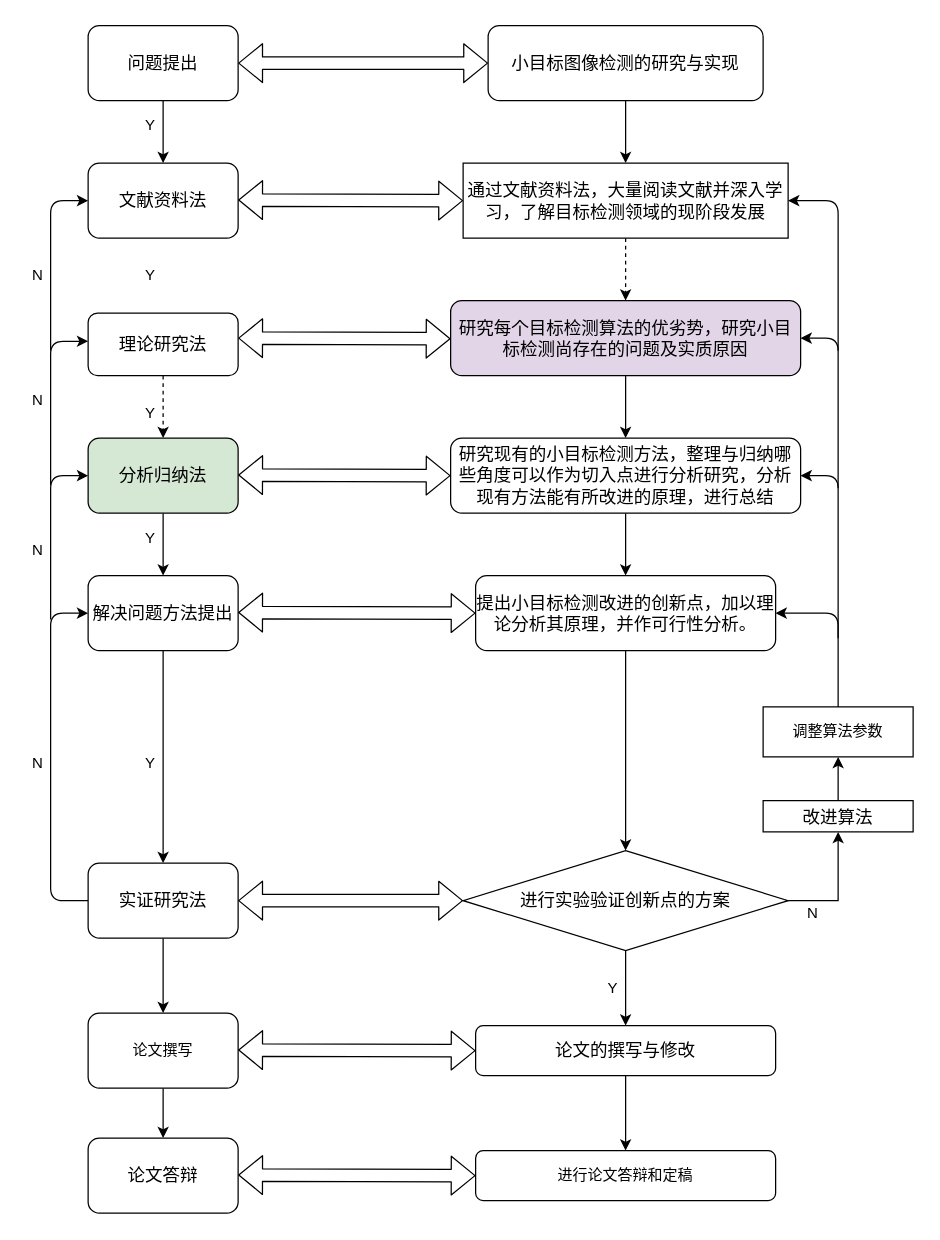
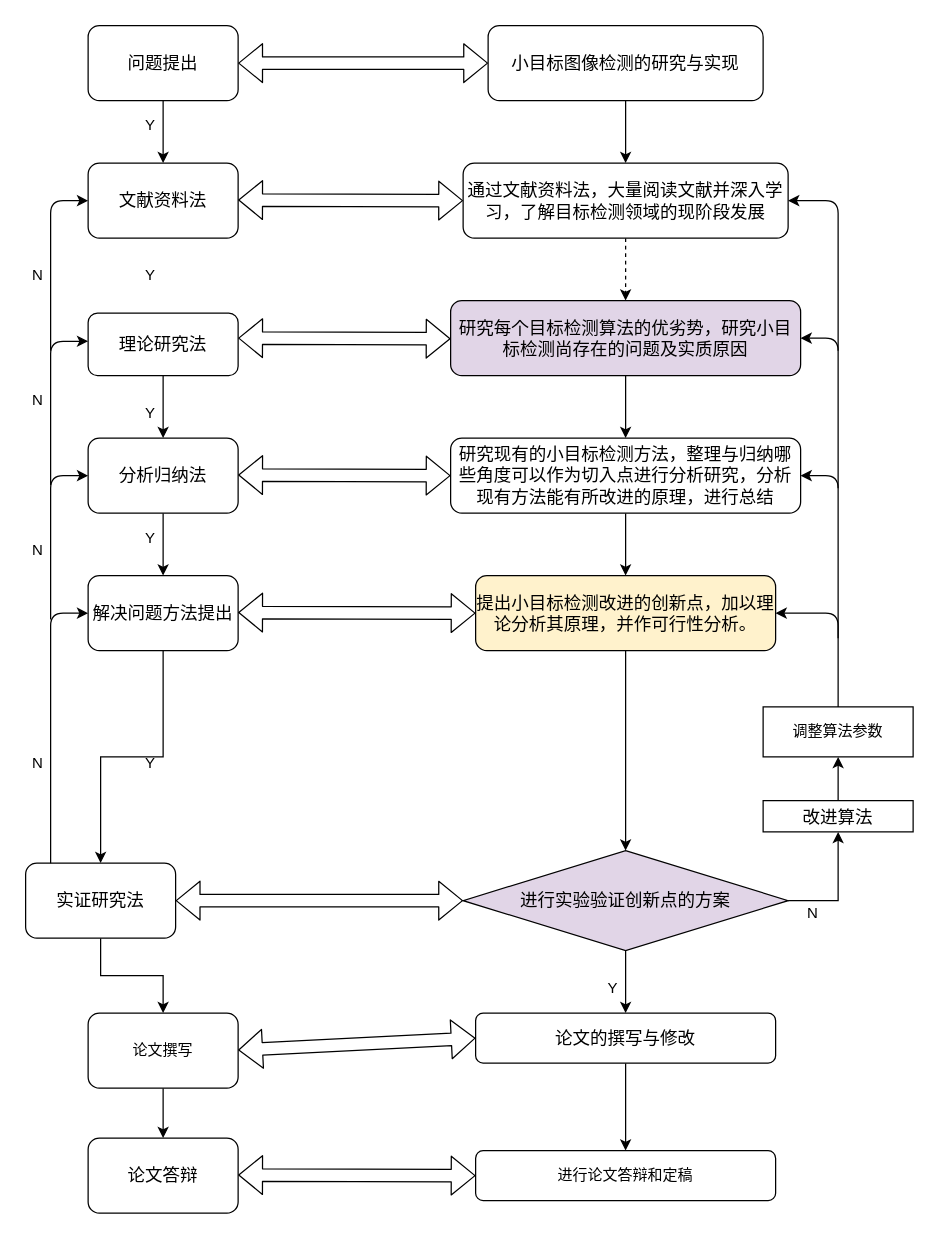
  <mxCell id="0" />
  <mxCell id="1" parent="0" />
  <mxCell id="2" value="" style="edgeStyle=orthogonalEdgeStyle;rounded=0;orthogonalLoop=1;jettySize=auto;html=1;" edge="1" parent="1" source="3"><mxGeometry relative="1" as="geometry"><mxPoint x="130" y="130" as="targetPoint" /><Array as="points"><mxPoint x="130" y="110" /><mxPoint x="130" y="110" /></Array></mxGeometry></mxCell>
  <mxCell id="3" value="&lt;font style=&quot;font-size: 14px&quot;&gt;问题提出&lt;/font&gt;" style="rounded=1;whiteSpace=wrap;html=1;" vertex="1" parent="1"><mxGeometry x="70" y="20" width="120" height="60" as="geometry" /></mxCell>
  <mxCell id="4" value="&lt;font style=&quot;font-size: 14px&quot;&gt;文献资料法&lt;/font&gt;" style="whiteSpace=wrap;html=1;rounded=1;" vertex="1" parent="1"><mxGeometry x="70" y="130" width="120" height="60" as="geometry" /></mxCell>
- <mxCell id="5" value="" style="edgeStyle=orthogonalEdgeStyle;rounded=0;orthogonalLoop=1;jettySize=auto;html=1;dashed=1;" edge="1" parent="1" source="6" target="10"><mxGeometry relative="1" as="geometry" /></mxCell>
+ <mxCell id="5" value="" style="edgeStyle=orthogonalEdgeStyle;rounded=0;orthogonalLoop=1;jettySize=auto;html=1;" edge="1" parent="1" source="6" target="10"><mxGeometry relative="1" as="geometry" /></mxCell>
  <mxCell id="6" value="&lt;font style=&quot;font-size: 14px&quot;&gt;理论研究法&lt;/font&gt;" style="whiteSpace=wrap;html=1;rounded=1;" vertex="1" parent="1"><mxGeometry x="70" y="250" width="120" height="50" as="geometry" /></mxCell>
  <mxCell id="7" value="Y" style="text;html=1;strokeColor=none;fillColor=none;align=center;verticalAlign=middle;whiteSpace=wrap;rounded=0;" vertex="1" parent="1"><mxGeometry x="110" y="90" width="20" height="20" as="geometry" /></mxCell>
  <mxCell id="8" value="Y" style="text;html=1;strokeColor=none;fillColor=none;align=center;verticalAlign=middle;whiteSpace=wrap;rounded=0;" vertex="1" parent="1"><mxGeometry x="110" y="210" width="20" height="20" as="geometry" /></mxCell>
  <mxCell id="9" value="" style="edgeStyle=orthogonalEdgeStyle;rounded=0;orthogonalLoop=1;jettySize=auto;html=1;" edge="1" parent="1" source="10" target="34"><mxGeometry relative="1" as="geometry" /></mxCell>
- <mxCell id="10" value="&lt;font style=&quot;font-size: 14px&quot;&gt;分析归纳法&lt;/font&gt;" style="whiteSpace=wrap;html=1;rounded=1;fillColor=#d5e8d4;" vertex="1" parent="1"><mxGeometry x="70" y="350" width="120" height="60" as="geometry" /></mxCell>
+ <mxCell id="10" value="&lt;font style=&quot;font-size: 14px&quot;&gt;分析归纳法&lt;/font&gt;" style="whiteSpace=wrap;html=1;rounded=1;" vertex="1" parent="1"><mxGeometry x="70" y="350" width="120" height="60" as="geometry" /></mxCell>
  <mxCell id="11" value="Y" style="text;html=1;strokeColor=none;fillColor=none;align=center;verticalAlign=middle;whiteSpace=wrap;rounded=0;" vertex="1" parent="1"><mxGeometry x="110" y="320" width="20" height="20" as="geometry" /></mxCell>
  <mxCell id="12" value="" style="endArrow=classic;html=1;exitX=0;exitY=0.5;exitDx=0;exitDy=0;entryX=0;entryY=0.5;entryDx=0;entryDy=0;" edge="1" parent="1" source="29" target="34"><mxGeometry width="50" height="50" relative="1" as="geometry"><mxPoint x="60" y="490" as="sourcePoint" /><mxPoint x="50" y="350" as="targetPoint" /><Array as="points"><mxPoint x="40" y="720" /><mxPoint x="40" y="490" /></Array></mxGeometry></mxCell>
  <mxCell id="13" value="" style="endArrow=classic;html=1;entryX=0;entryY=0.5;entryDx=0;entryDy=0;" edge="1" parent="1" target="4"><mxGeometry width="50" height="50" relative="1" as="geometry"><mxPoint x="40" y="280" as="sourcePoint" /><mxPoint x="360" y="230" as="targetPoint" /><Array as="points"><mxPoint x="40" y="160" /></Array></mxGeometry></mxCell>
  <mxCell id="14" value="N" style="text;html=1;strokeColor=none;fillColor=none;align=center;verticalAlign=middle;whiteSpace=wrap;rounded=0;" vertex="1" parent="1"><mxGeometry x="20" y="310" width="20" height="20" as="geometry" /></mxCell>
  <mxCell id="15" value="N" style="text;html=1;strokeColor=none;fillColor=none;align=center;verticalAlign=middle;whiteSpace=wrap;rounded=0;" vertex="1" parent="1"><mxGeometry x="20" y="210" width="20" height="20" as="geometry" /></mxCell>
  <mxCell id="16" value="" style="shape=flexArrow;endArrow=classic;startArrow=classic;html=1;exitX=1;exitY=0.5;exitDx=0;exitDy=0;" edge="1" parent="1" source="3"><mxGeometry width="50" height="50" relative="1" as="geometry"><mxPoint x="260" y="80" as="sourcePoint" /><mxPoint x="390" y="50" as="targetPoint" /></mxGeometry></mxCell>
  <mxCell id="17" value="" style="edgeStyle=orthogonalEdgeStyle;rounded=0;orthogonalLoop=1;jettySize=auto;html=1;" edge="1" parent="1" source="18" target="20"><mxGeometry relative="1" as="geometry" /></mxCell>
  <mxCell id="18" value="&lt;p class=&quot;MsoNormal&quot;&gt;&lt;span style=&quot;font-size: 10.5pt&quot;&gt;小目标图像检测的研究与实现&lt;/span&gt;&lt;/p&gt;" style="rounded=1;whiteSpace=wrap;html=1;" vertex="1" parent="1"><mxGeometry x="390" y="20" width="220" height="60" as="geometry" /></mxCell>
  <mxCell id="19" value="" style="edgeStyle=orthogonalEdgeStyle;rounded=0;orthogonalLoop=1;jettySize=auto;html=1;dashed=1;" edge="1" parent="1" source="20" target="23"><mxGeometry relative="1" as="geometry" /></mxCell>
- <mxCell id="20" value="&lt;font style=&quot;font-size: 14px&quot;&gt;通过文献资料法，大量阅读文献并深入学习，了解目标检测领域的现阶段发展&lt;/font&gt;" style="whiteSpace=wrap;html=1;rounded=0;" vertex="1" parent="1"><mxGeometry x="370" y="130" width="260" height="60" as="geometry" /></mxCell>
+ <mxCell id="20" value="&lt;font style=&quot;font-size: 14px&quot;&gt;通过文献资料法，大量阅读文献并深入学习，了解目标检测领域的现阶段发展&lt;/font&gt;" style="whiteSpace=wrap;html=1;rounded=1;" vertex="1" parent="1"><mxGeometry x="370" y="130" width="260" height="60" as="geometry" /></mxCell>
  <mxCell id="21" value="" style="shape=flexArrow;endArrow=classic;startArrow=classic;html=1;exitX=1;exitY=0.5;exitDx=0;exitDy=0;entryX=0;entryY=0.5;entryDx=0;entryDy=0;" edge="1" parent="1" target="20"><mxGeometry width="50" height="50" relative="1" as="geometry"><mxPoint x="190" y="159.5" as="sourcePoint" /><mxPoint x="360" y="160" as="targetPoint" /></mxGeometry></mxCell>
  <mxCell id="22" value="" style="edgeStyle=orthogonalEdgeStyle;rounded=0;orthogonalLoop=1;jettySize=auto;html=1;" edge="1" parent="1" source="23" target="26"><mxGeometry relative="1" as="geometry" /></mxCell>
  <mxCell id="23" value="&lt;font style=&quot;font-size: 14px&quot;&gt;研究每个目标检测算法的优劣势，研究小目标检测尚存在的问题及实质原因&lt;/font&gt;" style="whiteSpace=wrap;html=1;rounded=1;fillColor=#e1d5e7;" vertex="1" parent="1"><mxGeometry x="360" y="240" width="280" height="60" as="geometry" /></mxCell>
  <mxCell id="24" value="" style="shape=flexArrow;endArrow=classic;startArrow=classic;html=1;exitX=1;exitY=0.5;exitDx=0;exitDy=0;" edge="1" parent="1"><mxGeometry width="50" height="50" relative="1" as="geometry"><mxPoint x="190" y="270" as="sourcePoint" /><mxPoint x="360" y="270.5" as="targetPoint" /></mxGeometry></mxCell>
  <mxCell id="25" value="" style="edgeStyle=orthogonalEdgeStyle;rounded=0;orthogonalLoop=1;jettySize=auto;html=1;" edge="1" parent="1" source="26" target="38"><mxGeometry relative="1" as="geometry" /></mxCell>
  <mxCell id="26" value="&lt;font style=&quot;font-size: 14px&quot;&gt;研究现有的小目标检测方法，整理与归纳哪些角度可以作为切入点进行分析研究，分析现有方法能有所改进的原理，进行总结&lt;/font&gt;" style="whiteSpace=wrap;html=1;rounded=1;" vertex="1" parent="1"><mxGeometry x="360" y="350" width="280" height="60" as="geometry" /></mxCell>
  <mxCell id="27" value="" style="shape=flexArrow;endArrow=classic;startArrow=classic;html=1;exitX=1;exitY=0.5;exitDx=0;exitDy=0;" edge="1" parent="1"><mxGeometry width="50" height="50" relative="1" as="geometry"><mxPoint x="190" y="379.5" as="sourcePoint" /><mxPoint x="360" y="380" as="targetPoint" /></mxGeometry></mxCell>
  <mxCell id="28" value="" style="edgeStyle=orthogonalEdgeStyle;rounded=0;orthogonalLoop=1;jettySize=auto;html=1;" edge="1" parent="1" source="29" target="31"><mxGeometry relative="1" as="geometry" /></mxCell>
- <mxCell id="29" value="&lt;font style=&quot;font-size: 14px&quot;&gt;实证研究法&lt;/font&gt;" style="whiteSpace=wrap;html=1;rounded=1;" vertex="1" parent="1"><mxGeometry x="70" y="690" width="120" height="60" as="geometry" /></mxCell>
+ <mxCell id="29" value="&lt;font style=&quot;font-size: 14px&quot;&gt;实证研究法&lt;/font&gt;" style="whiteSpace=wrap;html=1;rounded=1;" vertex="1" parent="1"><mxGeometry x="20" y="690" width="120" height="60" as="geometry" /></mxCell>
  <mxCell id="30" value="" style="edgeStyle=orthogonalEdgeStyle;rounded=0;orthogonalLoop=1;jettySize=auto;html=1;" edge="1" parent="1" source="31" target="32"><mxGeometry relative="1" as="geometry" /></mxCell>
  <mxCell id="31" value="论文撰写" style="whiteSpace=wrap;html=1;rounded=1;" vertex="1" parent="1"><mxGeometry x="70" y="810" width="120" height="60" as="geometry" /></mxCell>
  <mxCell id="32" value="&lt;font style=&quot;font-size: 14px&quot;&gt;论文答辩&lt;/font&gt;" style="whiteSpace=wrap;html=1;rounded=1;" vertex="1" parent="1"><mxGeometry x="70" y="910" width="120" height="60" as="geometry" /></mxCell>
  <mxCell id="33" value="" style="edgeStyle=orthogonalEdgeStyle;rounded=0;orthogonalLoop=1;jettySize=auto;html=1;" edge="1" parent="1" source="34" target="29"><mxGeometry relative="1" as="geometry" /></mxCell>
  <mxCell id="34" value="&lt;font style=&quot;font-size: 14px&quot;&gt;解决问题方法提出&lt;/font&gt;" style="whiteSpace=wrap;html=1;rounded=1;" vertex="1" parent="1"><mxGeometry x="70" y="460" width="120" height="60" as="geometry" /></mxCell>
  <mxCell id="35" value="Y" style="text;html=1;strokeColor=none;fillColor=none;align=center;verticalAlign=middle;whiteSpace=wrap;rounded=0;" vertex="1" parent="1"><mxGeometry x="110" y="420" width="20" height="20" as="geometry" /></mxCell>
  <mxCell id="36" value="" style="shape=flexArrow;endArrow=classic;startArrow=classic;html=1;exitX=1;exitY=0.5;exitDx=0;exitDy=0;entryX=0;entryY=0.5;entryDx=0;entryDy=0;" edge="1" parent="1" target="38"><mxGeometry width="50" height="50" relative="1" as="geometry"><mxPoint x="190" y="489.5" as="sourcePoint" /><mxPoint x="360" y="490" as="targetPoint" /></mxGeometry></mxCell>
  <mxCell id="37" value="" style="edgeStyle=orthogonalEdgeStyle;rounded=0;orthogonalLoop=1;jettySize=auto;html=1;" edge="1" parent="1" source="38" target="46"><mxGeometry relative="1" as="geometry" /></mxCell>
- <mxCell id="38" value="&lt;font style=&quot;font-size: 14px&quot;&gt;提出小目标检测改进的创新点，加以理论分析其原理，并作可行性分析。&lt;/font&gt;" style="whiteSpace=wrap;html=1;rounded=1;" vertex="1" parent="1"><mxGeometry x="380" y="460" width="240" height="60" as="geometry" /></mxCell>
+ <mxCell id="38" value="&lt;font style=&quot;font-size: 14px&quot;&gt;提出小目标检测改进的创新点，加以理论分析其原理，并作可行性分析。&lt;/font&gt;" style="whiteSpace=wrap;html=1;rounded=1;fillColor=#fff2cc;" vertex="1" parent="1"><mxGeometry x="380" y="460" width="240" height="60" as="geometry" /></mxCell>
  <mxCell id="39" value="Y" style="text;html=1;strokeColor=none;fillColor=none;align=center;verticalAlign=middle;whiteSpace=wrap;rounded=0;" vertex="1" parent="1"><mxGeometry x="110" y="600" width="20" height="20" as="geometry" /></mxCell>
  <mxCell id="40" value="" style="endArrow=classic;html=1;entryX=0;entryY=0.5;entryDx=0;entryDy=0;" edge="1" parent="1" target="10"><mxGeometry width="50" height="50" relative="1" as="geometry"><mxPoint x="40" y="495" as="sourcePoint" /><mxPoint x="70" y="365" as="targetPoint" /><Array as="points"><mxPoint x="40" y="380" /></Array></mxGeometry></mxCell>
  <mxCell id="41" value="" style="endArrow=classic;html=1;entryX=0;entryY=0.5;entryDx=0;entryDy=0;" edge="1" parent="1"><mxGeometry width="50" height="50" relative="1" as="geometry"><mxPoint x="40" y="387.5" as="sourcePoint" /><mxPoint x="70" y="272.5" as="targetPoint" /><Array as="points"><mxPoint x="40" y="272.5" /></Array></mxGeometry></mxCell>
  <mxCell id="42" value="N" style="text;html=1;strokeColor=none;fillColor=none;align=center;verticalAlign=middle;whiteSpace=wrap;rounded=0;" vertex="1" parent="1"><mxGeometry x="20" y="430" width="20" height="20" as="geometry" /></mxCell>
  <mxCell id="43" value="N" style="text;html=1;strokeColor=none;fillColor=none;align=center;verticalAlign=middle;whiteSpace=wrap;rounded=0;" vertex="1" parent="1"><mxGeometry x="20" y="600" width="20" height="20" as="geometry" /></mxCell>
  <mxCell id="44" value="" style="edgeStyle=orthogonalEdgeStyle;rounded=0;orthogonalLoop=1;jettySize=auto;html=1;entryX=0.5;entryY=1;entryDx=0;entryDy=0;" edge="1" parent="1" source="46" target="49"><mxGeometry relative="1" as="geometry"><Array as="points"><mxPoint x="670" y="720" /></Array></mxGeometry></mxCell>
  <mxCell id="45" value="" style="edgeStyle=orthogonalEdgeStyle;rounded=0;orthogonalLoop=1;jettySize=auto;html=1;exitX=0.5;exitY=1;exitDx=0;exitDy=0;" edge="1" parent="1" source="46" target="56"><mxGeometry relative="1" as="geometry"><mxPoint x="530" y="780" as="sourcePoint" /></mxGeometry></mxCell>
- <mxCell id="46" value="&lt;font style=&quot;font-size: 14px&quot;&gt;进行实验验证创新点的方案&lt;/font&gt;" style="rhombus;whiteSpace=wrap;html=1;" vertex="1" parent="1"><mxGeometry x="370" y="680" width="260" height="80" as="geometry" /></mxCell>
+ <mxCell id="46" value="&lt;font style=&quot;font-size: 14px&quot;&gt;进行实验验证创新点的方案&lt;/font&gt;" style="rhombus;whiteSpace=wrap;html=1;fillColor=#e1d5e7;" vertex="1" parent="1"><mxGeometry x="370" y="680" width="260" height="80" as="geometry" /></mxCell>
  <mxCell id="47" value="" style="shape=flexArrow;endArrow=classic;startArrow=classic;html=1;exitX=1;exitY=0.5;exitDx=0;exitDy=0;entryX=0;entryY=0.5;entryDx=0;entryDy=0;" edge="1" parent="1" source="29" target="46"><mxGeometry width="50" height="50" relative="1" as="geometry"><mxPoint x="190" y="619.5" as="sourcePoint" /><mxPoint x="380" y="620" as="targetPoint" /></mxGeometry></mxCell>
  <mxCell id="48" value="" style="edgeStyle=orthogonalEdgeStyle;rounded=0;orthogonalLoop=1;jettySize=auto;html=1;" edge="1" parent="1" source="49" target="50"><mxGeometry relative="1" as="geometry" /></mxCell>
  <mxCell id="49" value="&lt;font style=&quot;font-size: 14px&quot;&gt;改进算法&lt;/font&gt;" style="whiteSpace=wrap;html=1;" vertex="1" parent="1"><mxGeometry x="610" y="640" width="120" height="25" as="geometry" /></mxCell>
  <mxCell id="50" value="调整算法参数" style="whiteSpace=wrap;html=1;" vertex="1" parent="1"><mxGeometry x="610" y="565" width="120" height="40" as="geometry" /></mxCell>
  <mxCell id="51" value="" style="endArrow=classic;html=1;entryX=1;entryY=0.5;entryDx=0;entryDy=0;" edge="1" parent="1" target="26"><mxGeometry width="50" height="50" relative="1" as="geometry"><mxPoint x="670" y="510" as="sourcePoint" /><mxPoint x="440" y="430" as="targetPoint" /><Array as="points"><mxPoint x="670" y="380" /></Array></mxGeometry></mxCell>
  <mxCell id="52" value="" style="endArrow=classic;html=1;entryX=1;entryY=0.5;entryDx=0;entryDy=0;" edge="1" parent="1" target="23"><mxGeometry width="50" height="50" relative="1" as="geometry"><mxPoint x="670" y="390" as="sourcePoint" /><mxPoint x="440" y="330" as="targetPoint" /><Array as="points"><mxPoint x="670" y="270" /></Array></mxGeometry></mxCell>
  <mxCell id="53" value="" style="endArrow=classic;html=1;entryX=1;entryY=0.5;entryDx=0;entryDy=0;" edge="1" parent="1" target="20"><mxGeometry width="50" height="50" relative="1" as="geometry"><mxPoint x="670" y="280" as="sourcePoint" /><mxPoint x="440" y="330" as="targetPoint" /><Array as="points"><mxPoint x="670" y="160" /></Array></mxGeometry></mxCell>
  <mxCell id="54" value="" style="endArrow=classic;html=1;entryX=1;entryY=0.5;entryDx=0;entryDy=0;" edge="1" parent="1" target="38"><mxGeometry width="50" height="50" relative="1" as="geometry"><mxPoint x="670" y="565" as="sourcePoint" /><mxPoint x="640" y="455" as="targetPoint" /><Array as="points"><mxPoint x="670" y="490" /></Array></mxGeometry></mxCell>
  <mxCell id="55" value="" style="edgeStyle=orthogonalEdgeStyle;rounded=0;orthogonalLoop=1;jettySize=auto;html=1;" edge="1" parent="1" source="56" target="60"><mxGeometry relative="1" as="geometry" /></mxCell>
- <mxCell id="56" value="&lt;font style=&quot;font-size: 14px&quot;&gt;论文的撰写与修改&lt;/font&gt;" style="whiteSpace=wrap;html=1;rounded=1;" vertex="1" parent="1"><mxGeometry x="380" y="820" width="240" height="40" as="geometry" /></mxCell>
+ <mxCell id="56" value="&lt;font style=&quot;font-size: 14px&quot;&gt;论文的撰写与修改&lt;/font&gt;" style="whiteSpace=wrap;html=1;rounded=1;" vertex="1" parent="1"><mxGeometry x="380" y="810" width="240" height="40" as="geometry" /></mxCell>
  <mxCell id="57" value="" style="shape=flexArrow;endArrow=classic;startArrow=classic;html=1;exitX=1;exitY=0.5;exitDx=0;exitDy=0;entryX=0;entryY=0.5;entryDx=0;entryDy=0;" edge="1" parent="1" target="56"><mxGeometry width="50" height="50" relative="1" as="geometry"><mxPoint x="190" y="839.5" as="sourcePoint" /><mxPoint x="370" y="839.5" as="targetPoint" /></mxGeometry></mxCell>
  <mxCell id="58" value="Y" style="text;html=1;strokeColor=none;fillColor=none;align=center;verticalAlign=middle;whiteSpace=wrap;rounded=0;" vertex="1" parent="1"><mxGeometry x="480" y="780" width="20" height="20" as="geometry" /></mxCell>
  <mxCell id="59" value="N" style="text;html=1;strokeColor=none;fillColor=none;align=center;verticalAlign=middle;whiteSpace=wrap;rounded=0;" vertex="1" parent="1"><mxGeometry x="640" y="720" width="20" height="20" as="geometry" /></mxCell>
  <mxCell id="60" value="进行论文答辩和定稿" style="whiteSpace=wrap;html=1;rounded=1;" vertex="1" parent="1"><mxGeometry x="380" y="920" width="240" height="40" as="geometry" /></mxCell>
  <mxCell id="61" value="" style="shape=flexArrow;endArrow=classic;startArrow=classic;html=1;exitX=1;exitY=0.5;exitDx=0;exitDy=0;" edge="1" parent="1"><mxGeometry width="50" height="50" relative="1" as="geometry"><mxPoint x="190" y="939.5" as="sourcePoint" /><mxPoint x="380" y="940" as="targetPoint" /></mxGeometry></mxCell>
